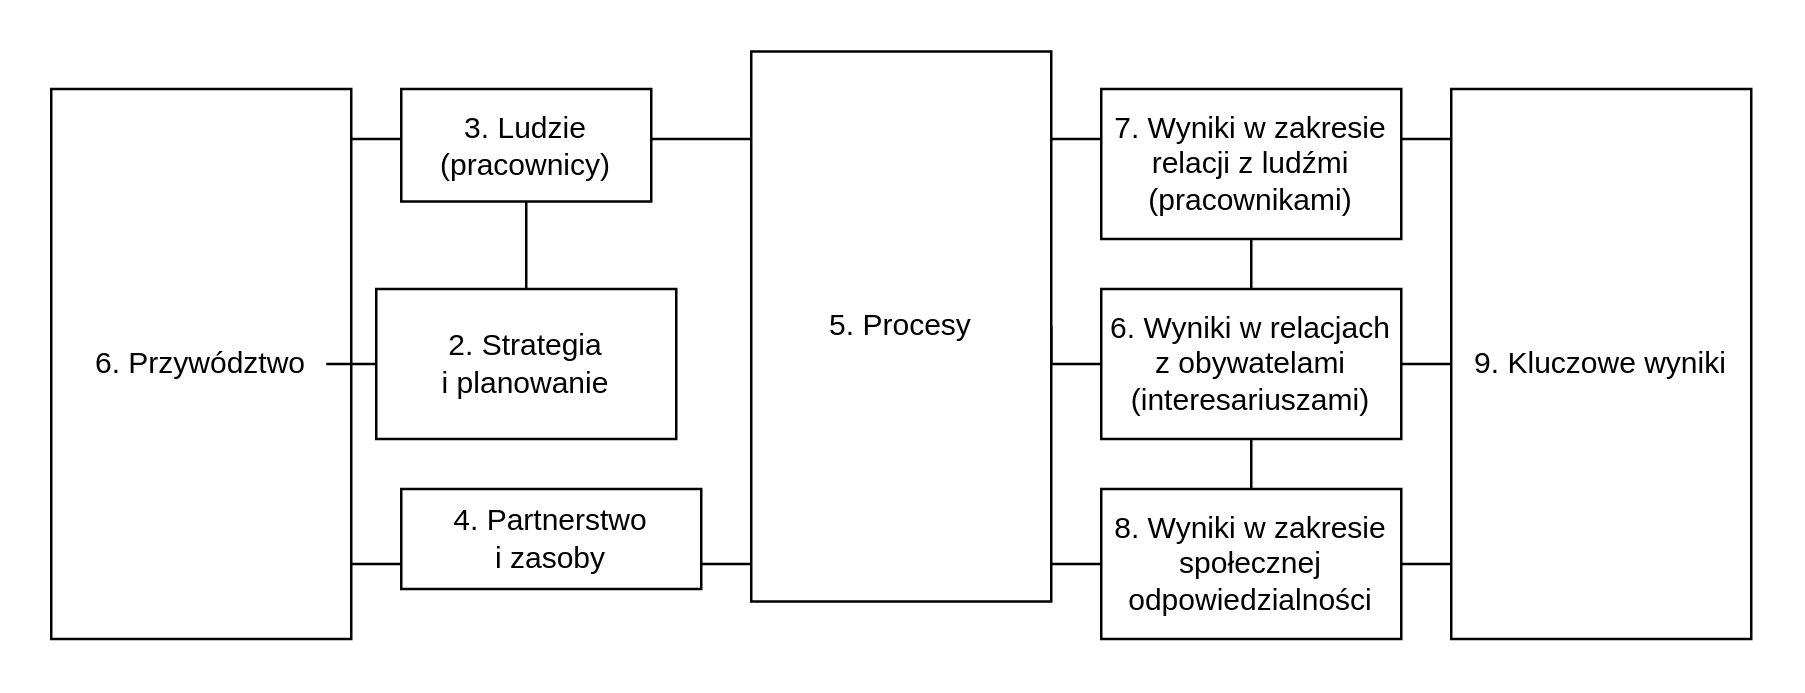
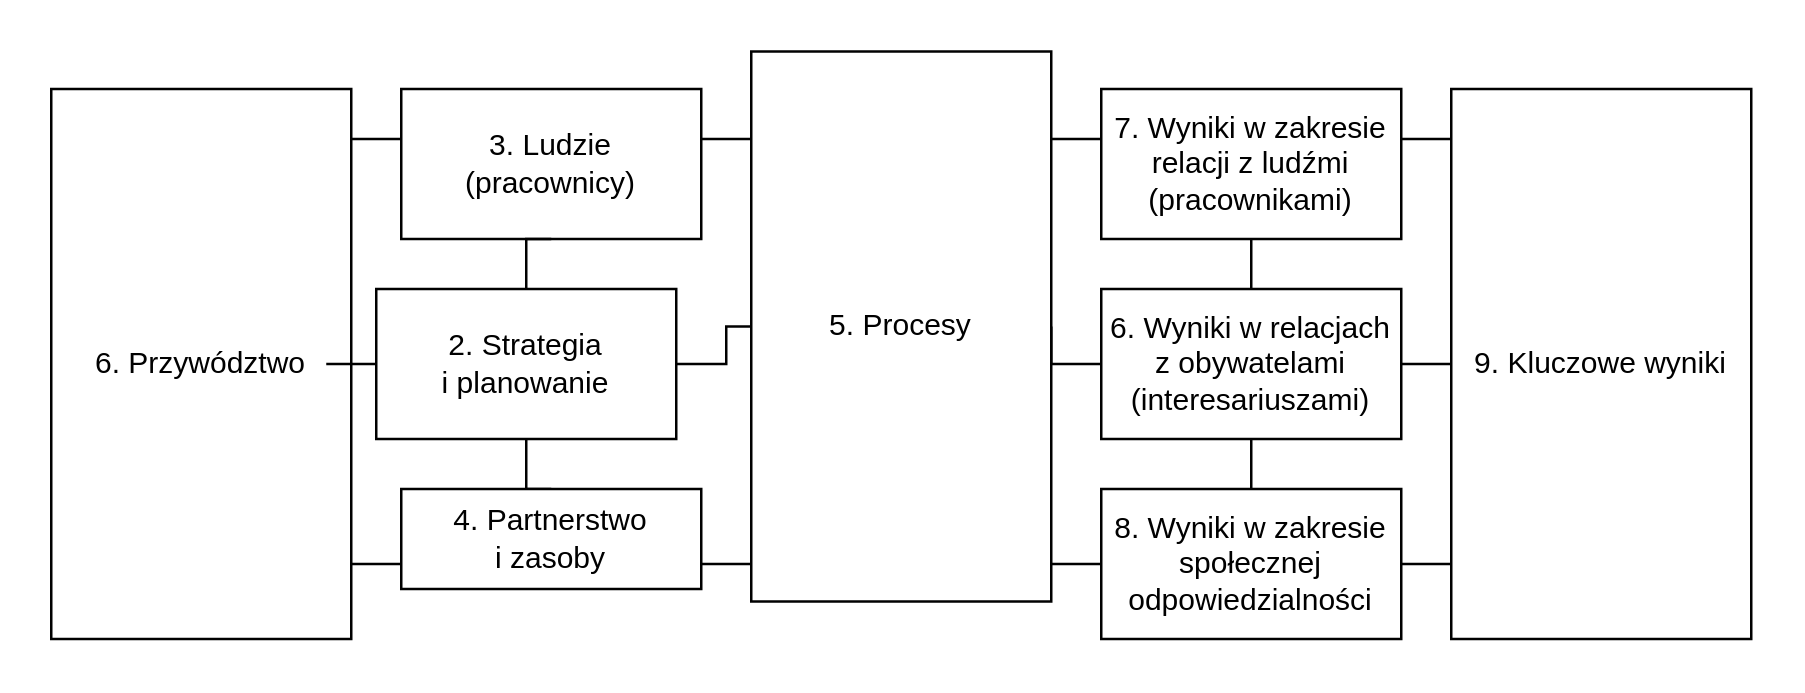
  <mxCell id="0" />
  <mxCell id="1" parent="0" />
  <mxCell id="2" value="" style="endArrow=none;html=1;rounded=0;exitX=1.005;exitY=0.86;exitDx=0;exitDy=0;exitPerimeter=0;entryX=-0.004;entryY=0.857;entryDx=0;entryDy=0;entryPerimeter=0;" parent="1" edge="1"><mxGeometry width="50" height="50" relative="1" as="geometry"><mxPoint x="140" y="55" as="sourcePoint" /><mxPoint x="580" y="55" as="targetPoint" /></mxGeometry></mxCell>
  <mxCell id="3" value="" style="endArrow=none;html=1;rounded=0;exitX=1.005;exitY=0.86;exitDx=0;exitDy=0;exitPerimeter=0;entryX=-0.004;entryY=0.857;entryDx=0;entryDy=0;entryPerimeter=0;" parent="1" edge="1"><mxGeometry width="50" height="50" relative="1" as="geometry"><mxPoint x="140" y="225" as="sourcePoint" /><mxPoint x="580" y="225" as="targetPoint" /></mxGeometry></mxCell>
  <mxCell id="4" value="6. Przywództwo" style="rounded=0;whiteSpace=wrap;html=1;" parent="1" vertex="1"><mxGeometry x="20" y="35" width="120" height="220" as="geometry" /></mxCell>
- <mxCell id="5" value="3. Ludzie (pracownicy)" style="rounded=0;whiteSpace=wrap;html=1;" parent="1" vertex="1"><mxGeometry x="160" y="35" width="100" height="45" as="geometry" /></mxCell>
+ <mxCell id="5" value="3. Ludzie (pracownicy)" style="rounded=0;whiteSpace=wrap;html=1;" parent="1" vertex="1"><mxGeometry x="160" y="35" width="120" height="60" as="geometry" /></mxCell>
  <mxCell id="6" value="" style="edgeStyle=orthogonalEdgeStyle;rounded=0;orthogonalLoop=1;jettySize=auto;html=1;endArrow=none;endFill=0;" parent="1" source="10" target="4" edge="1"><mxGeometry relative="1" as="geometry" /></mxCell>
+ <mxCell id="7" value="" style="edgeStyle=orthogonalEdgeStyle;rounded=0;orthogonalLoop=1;jettySize=auto;html=1;endArrow=none;endFill=0;" parent="1" source="10" target="12" edge="1"><mxGeometry relative="1" as="geometry" /></mxCell>
  <mxCell id="8" value="" style="edgeStyle=orthogonalEdgeStyle;rounded=0;orthogonalLoop=1;jettySize=auto;html=1;endArrow=none;endFill=0;" parent="1" source="10" target="5" edge="1"><mxGeometry relative="1" as="geometry" /></mxCell>
+ <mxCell id="9" value="" style="edgeStyle=orthogonalEdgeStyle;rounded=0;orthogonalLoop=1;jettySize=auto;html=1;endArrow=none;endFill=0;" parent="1" source="10" target="11" edge="1"><mxGeometry relative="1" as="geometry" /></mxCell>
  <mxCell id="10" value="2. Strategia &lt;br&gt;i planowanie" style="rounded=0;whiteSpace=wrap;html=1;" parent="1" vertex="1"><mxGeometry x="150" y="115" width="120" height="60" as="geometry" /></mxCell>
  <mxCell id="11" value="4. Partnerstwo &lt;br&gt;i zasoby" style="rounded=0;whiteSpace=wrap;html=1;" parent="1" vertex="1"><mxGeometry x="160" y="195" width="120" height="40" as="geometry" /></mxCell>
  <mxCell id="12" value="5. Procesy" style="rounded=0;whiteSpace=wrap;html=1;" parent="1" vertex="1"><mxGeometry x="300" y="20" width="120" height="220" as="geometry" /></mxCell>
  <mxCell id="13" value="" style="edgeStyle=orthogonalEdgeStyle;rounded=0;orthogonalLoop=1;jettySize=auto;html=1;endArrow=none;endFill=0;" parent="1" source="14" target="18" edge="1"><mxGeometry relative="1" as="geometry" /></mxCell>
  <mxCell id="14" value="7. Wyniki w zakresie relacji z ludźmi (pracownikami)" style="rounded=0;whiteSpace=wrap;html=1;" parent="1" vertex="1"><mxGeometry x="440" y="35" width="120" height="60" as="geometry" /></mxCell>
  <mxCell id="15" value="" style="edgeStyle=orthogonalEdgeStyle;rounded=0;orthogonalLoop=1;jettySize=auto;html=1;endArrow=none;endFill=0;" parent="1" source="17" target="12" edge="1"><mxGeometry relative="1" as="geometry" /></mxCell>
  <mxCell id="16" value="" style="edgeStyle=orthogonalEdgeStyle;rounded=0;orthogonalLoop=1;jettySize=auto;html=1;endArrow=none;endFill=0;" parent="1" source="17" target="19" edge="1"><mxGeometry relative="1" as="geometry" /></mxCell>
  <mxCell id="17" value="6. Wyniki w relacjach z obywatelami (interesariuszami)" style="rounded=0;whiteSpace=wrap;html=1;" parent="1" vertex="1"><mxGeometry x="440" y="115" width="120" height="60" as="geometry" /></mxCell>
  <mxCell id="18" value="8. Wyniki w zakresie społecznej odpowiedzialności" style="rounded=0;whiteSpace=wrap;html=1;" parent="1" vertex="1"><mxGeometry x="440" y="195" width="120" height="60" as="geometry" /></mxCell>
  <mxCell id="19" value="9. Kluczowe wyniki" style="rounded=0;whiteSpace=wrap;html=1;" parent="1" vertex="1"><mxGeometry x="580" y="35" width="120" height="220" as="geometry" /></mxCell>
